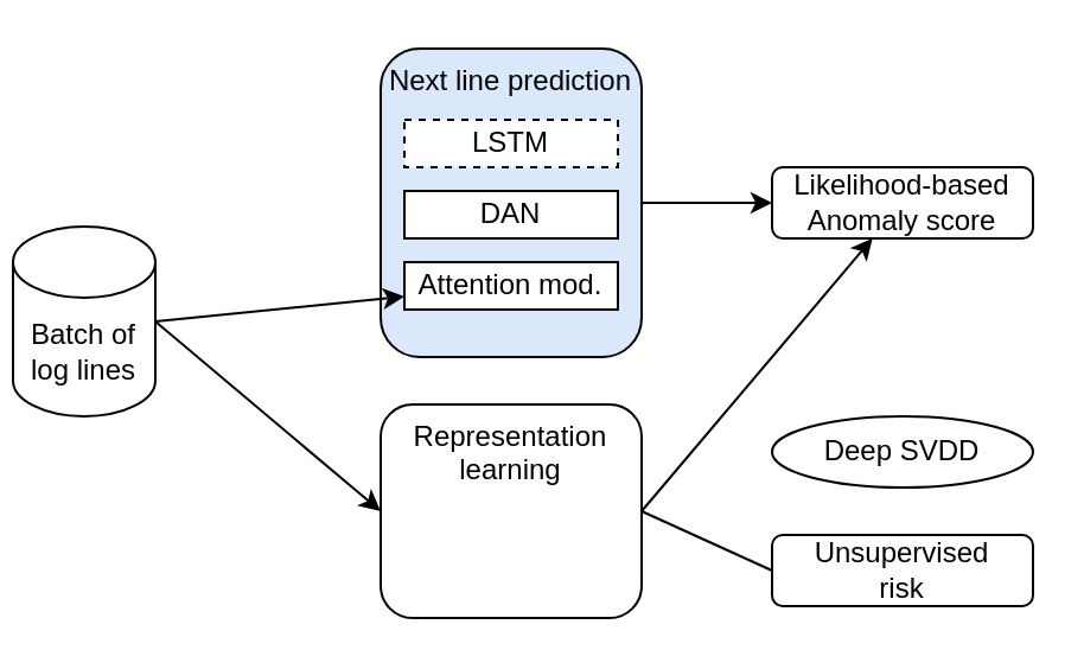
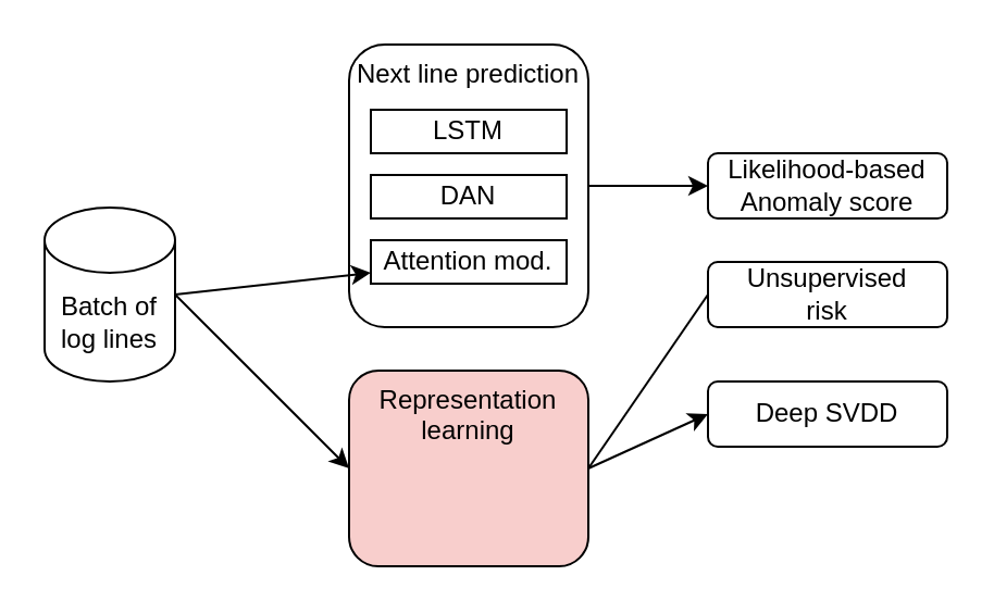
  <mxCell id="0" />
  <mxCell id="1" parent="0" />
- <mxCell id="2" value="Next line prediction" style="rounded=1;whiteSpace=wrap;html=1;noLabel=0;portConstraint=none;verticalAlign=top;fillColor=#dae8fc;" vertex="1" parent="1"><mxGeometry x="160" y="20" width="110" height="130" as="geometry" /></mxCell>
- <mxCell id="3" value="Representation learning" style="rounded=1;whiteSpace=wrap;html=1;verticalAlign=top;" vertex="1" parent="1"><mxGeometry x="160" y="170" width="110" height="90" as="geometry" /></mxCell>
+ <mxCell id="2" value="Next line prediction" style="rounded=1;whiteSpace=wrap;html=1;noLabel=0;portConstraint=none;verticalAlign=top;" vertex="1" parent="1"><mxGeometry x="160" y="20" width="110" height="130" as="geometry" /></mxCell>
+ <mxCell id="3" value="Representation learning" style="rounded=1;whiteSpace=wrap;html=1;verticalAlign=top;fillColor=#f8cecc;" vertex="1" parent="1"><mxGeometry x="160" y="170" width="110" height="90" as="geometry" /></mxCell>
  <mxCell id="4" value="Likelihood-based Anomaly score" style="rounded=1;whiteSpace=wrap;html=1;" vertex="1" parent="1"><mxGeometry x="325" y="70" width="110" height="30" as="geometry" /></mxCell>
- <mxCell id="5" value="Deep SVDD" style="ellipse;whiteSpace=wrap;html=1;" vertex="1" parent="1"><mxGeometry x="325" y="175" width="110" height="30" as="geometry" /></mxCell>
- <mxCell id="6" value="LSTM" style="rounded=0;whiteSpace=wrap;html=1;dashed=1;" vertex="1" parent="1"><mxGeometry x="170" y="50" width="90" height="20" as="geometry" /></mxCell>
+ <mxCell id="5" value="Deep SVDD" style="rounded=1;whiteSpace=wrap;html=1;" vertex="1" parent="1"><mxGeometry x="325" y="175" width="110" height="30" as="geometry" /></mxCell>
+ <mxCell id="6" value="LSTM" style="rounded=0;whiteSpace=wrap;html=1;" vertex="1" parent="1"><mxGeometry x="170" y="50" width="90" height="20" as="geometry" /></mxCell>
  <mxCell id="7" value="DAN" style="rounded=0;whiteSpace=wrap;html=1;" vertex="1" parent="1"><mxGeometry x="170" y="80" width="90" height="20" as="geometry" /></mxCell>
  <mxCell id="8" value="Attention mod." style="rounded=0;whiteSpace=wrap;html=1;" vertex="1" parent="1"><mxGeometry x="170" y="110" width="90" height="20" as="geometry" /></mxCell>
- <mxCell id="9" value="Unsupervised&lt;br&gt;risk" style="rounded=1;whiteSpace=wrap;html=1;" vertex="1" parent="1"><mxGeometry x="325" y="225" width="110" height="30" as="geometry" /></mxCell>
- <mxCell id="10" value="Batch of log lines" style="shape=cylinder3;whiteSpace=wrap;html=1;boundedLbl=1;backgroundOutline=1;size=15;" vertex="1" parent="1"><mxGeometry x="5" y="95" width="60" height="80" as="geometry" /></mxCell>
+ <mxCell id="9" value="Unsupervised&lt;br&gt;risk" style="rounded=1;whiteSpace=wrap;html=1;" vertex="1" parent="1"><mxGeometry x="325" y="120" width="110" height="30" as="geometry" /></mxCell>
+ <mxCell id="10" value="Batch of log lines" style="shape=cylinder3;whiteSpace=wrap;html=1;boundedLbl=1;backgroundOutline=1;size=15;" vertex="1" parent="1"><mxGeometry x="20" y="95" width="60" height="80" as="geometry" /></mxCell>
  <mxCell id="11" value="" style="endArrow=classic;html=1;exitX=1;exitY=0.5;exitDx=0;exitDy=0;exitPerimeter=0;" edge="1" parent="1" source="10" target="8"><mxGeometry width="50" height="50" relative="1" as="geometry"><mxPoint x="410" y="280" as="sourcePoint" /><mxPoint x="460" y="230" as="targetPoint" /></mxGeometry></mxCell>
  <mxCell id="12" value="" style="endArrow=classic;html=1;exitX=1;exitY=0.5;exitDx=0;exitDy=0;exitPerimeter=0;entryX=0;entryY=0.5;entryDx=0;entryDy=0;" edge="1" parent="1" source="10" target="3"><mxGeometry width="50" height="50" relative="1" as="geometry"><mxPoint x="410" y="280" as="sourcePoint" /><mxPoint x="460" y="230" as="targetPoint" /></mxGeometry></mxCell>
  <mxCell id="13" value="" style="endArrow=classic;html=1;exitX=1;exitY=0.5;exitDx=0;exitDy=0;entryX=0;entryY=0.5;entryDx=0;entryDy=0;" edge="1" parent="1" source="2" target="4"><mxGeometry width="50" height="50" relative="1" as="geometry"><mxPoint x="410" y="280" as="sourcePoint" /><mxPoint x="460" y="230" as="targetPoint" /></mxGeometry></mxCell>
- <mxCell id="14" value="" style="endArrow=classic;html=1;exitX=1;exitY=0.5;exitDx=0;exitDy=0;" edge="1" parent="1" source="3" target="4"><mxGeometry width="50" height="50" relative="1" as="geometry"><mxPoint x="410" y="280" as="sourcePoint" /><mxPoint x="460" y="230" as="targetPoint" /></mxGeometry></mxCell>
+ <mxCell id="14" value="" style="endArrow=classic;html=1;exitX=1;exitY=0.5;exitDx=0;exitDy=0;entryX=0;entryY=0.5;entryDx=0;entryDy=0;" edge="1" parent="1" source="3" target="5"><mxGeometry width="50" height="50" relative="1" as="geometry"><mxPoint x="410" y="280" as="sourcePoint" /><mxPoint x="460" y="230" as="targetPoint" /></mxGeometry></mxCell>
  <mxCell id="15" value="" style="endArrow=none;html=1;exitX=1;exitY=0.5;exitDx=0;exitDy=0;entryX=0;entryY=0.5;entryDx=0;entryDy=0;" edge="1" parent="1" source="3" target="9"><mxGeometry width="50" height="50" relative="1" as="geometry"><mxPoint x="410" y="280" as="sourcePoint" /><mxPoint x="460" y="230" as="targetPoint" /></mxGeometry></mxCell>
